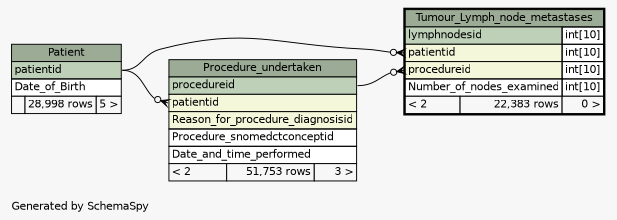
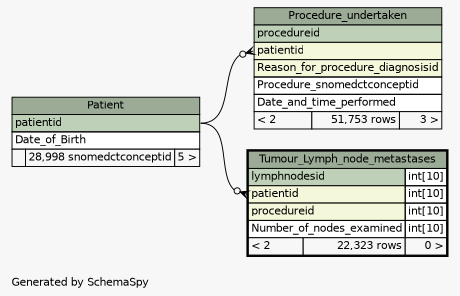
  digraph {
    bgcolor="#f7f7f7"
    fontname=Helvetica
    fontsize=11
    label="\nGenerated by SchemaSpy"
    labeljust=l
    nodesep=0.18
    rankdir=RL
    ranksep=0.46
    node [fontname=Helvetica fontsize=11 shape=plaintext]
    edge [arrowhead=none arrowsize=0.8 arrowtail=crowodot dir=back headport="patientid:e" tailport="patientid:w"]
    n1 [label=<     <TABLE BORDER="0" CELLBORDER="1" CELLSPACING="0" BGCOLOR="#ffffff">       <TR><TD COLSPAN="3" BGCOLOR="#9bab96" ALIGN="CENTER">Procedure_undertaken</TD></TR>       <TR><TD PORT="procedureid" COLSPAN="3" BGCOLOR="#bed1b8" ALIGN="LEFT">procedureid</TD></TR>       <TR><TD PORT="patientid" COLSPAN="3" BGCOLOR="#f4f7da" ALIGN="LEFT">patientid</TD></TR>       <TR><TD PORT="Reason_for_procedure_diagnosisid" COLSPAN="3" BGCOLOR="#f4f7da" ALIGN="LEFT">Reason_for_procedure_diagnosisid</TD></TR>       <TR><TD PORT="Procedure_snomedctconceptid" COLSPAN="3" ALIGN="LEFT">Procedure_snomedctconceptid</TD></TR>       <TR><TD PORT="Date_and_time_performed" COLSPAN="3" ALIGN="LEFT">Date_and_time_performed</TD></TR>       <TR><TD ALIGN="LEFT" BGCOLOR="#f7f7f7">&lt; 2</TD><TD ALIGN="RIGHT" BGCOLOR="#f7f7f7">51,753 rows</TD><TD ALIGN="RIGHT" BGCOLOR="#f7f7f7">3 &gt;</TD></TR>     </TABLE>>]
-   n2 [label=<     <TABLE BORDER="0" CELLBORDER="1" CELLSPACING="0" BGCOLOR="#ffffff">       <TR><TD COLSPAN="3" BGCOLOR="#9bab96" ALIGN="CENTER">Patient</TD></TR>       <TR><TD PORT="patientid" COLSPAN="3" BGCOLOR="#bed1b8" ALIGN="LEFT">patientid</TD></TR>       <TR><TD PORT="Date_of_Birth" COLSPAN="3" ALIGN="LEFT">Date_of_Birth</TD></TR>       <TR><TD ALIGN="LEFT" BGCOLOR="#f7f7f7">  </TD><TD ALIGN="RIGHT" BGCOLOR="#f7f7f7">28,998 rows</TD><TD ALIGN="RIGHT" BGCOLOR="#f7f7f7">5 &gt;</TD></TR>     </TABLE>>]
-   n3 [label=<     <TABLE BORDER="2" CELLBORDER="1" CELLSPACING="0" BGCOLOR="#ffffff">       <TR><TD COLSPAN="3" BGCOLOR="#9bab96" ALIGN="CENTER">Tumour_Lymph_node_metastases</TD></TR>       <TR><TD PORT="lymphnodesid" COLSPAN="2" BGCOLOR="#bed1b8" ALIGN="LEFT">lymphnodesid</TD><TD PORT="lymphnodesid.type" ALIGN="LEFT">int[10]</TD></TR>       <TR><TD PORT="patientid" COLSPAN="2" BGCOLOR="#f4f7da" ALIGN="LEFT">patientid</TD><TD PORT="patientid.type" ALIGN="LEFT">int[10]</TD></TR>       <TR><TD PORT="procedureid" COLSPAN="2" BGCOLOR="#f4f7da" ALIGN="LEFT">procedureid</TD><TD PORT="procedureid.type" ALIGN="LEFT">int[10]</TD></TR>       <TR><TD PORT="Number_of_nodes_examined" COLSPAN="2" ALIGN="LEFT">Number_of_nodes_examined</TD><TD PORT="Number_of_nodes_examined.type" ALIGN="LEFT">int[10]</TD></TR>       <TR><TD ALIGN="LEFT" BGCOLOR="#f7f7f7">&lt; 2</TD><TD ALIGN="RIGHT" BGCOLOR="#f7f7f7">22,383 rows</TD><TD ALIGN="RIGHT" BGCOLOR="#f7f7f7">0 &gt;</TD></TR>     </TABLE>>]
+   n2 [label=<     <TABLE BORDER="0" CELLBORDER="1" CELLSPACING="0" BGCOLOR="#ffffff">       <TR><TD COLSPAN="3" BGCOLOR="#9bab96" ALIGN="CENTER">Patient</TD></TR>       <TR><TD PORT="patientid" COLSPAN="3" BGCOLOR="#bed1b8" ALIGN="LEFT">patientid</TD></TR>       <TR><TD PORT="Date_of_Birth" COLSPAN="3" ALIGN="LEFT">Date_of_Birth</TD></TR>       <TR><TD ALIGN="LEFT" BGCOLOR="#f7f7f7">  </TD><TD ALIGN="RIGHT" BGCOLOR="#f7f7f7">28,998 snomedctconceptid</TD><TD ALIGN="RIGHT" BGCOLOR="#f7f7f7">5 &gt;</TD></TR>     </TABLE>>]
+   n3 [label=<     <TABLE BORDER="2" CELLBORDER="1" CELLSPACING="0" BGCOLOR="#ffffff">       <TR><TD COLSPAN="3" BGCOLOR="#9bab96" ALIGN="CENTER">Tumour_Lymph_node_metastases</TD></TR>       <TR><TD PORT="lymphnodesid" COLSPAN="2" BGCOLOR="#bed1b8" ALIGN="LEFT">lymphnodesid</TD><TD PORT="lymphnodesid.type" ALIGN="LEFT">int[10]</TD></TR>       <TR><TD PORT="patientid" COLSPAN="2" BGCOLOR="#f4f7da" ALIGN="LEFT">patientid</TD><TD PORT="patientid.type" ALIGN="LEFT">int[10]</TD></TR>       <TR><TD PORT="procedureid" COLSPAN="2" BGCOLOR="#f4f7da" ALIGN="LEFT">procedureid</TD><TD PORT="procedureid.type" ALIGN="LEFT">int[10]</TD></TR>       <TR><TD PORT="Number_of_nodes_examined" COLSPAN="2" ALIGN="LEFT">Number_of_nodes_examined</TD><TD PORT="Number_of_nodes_examined.type" ALIGN="LEFT">int[10]</TD></TR>       <TR><TD ALIGN="LEFT" BGCOLOR="#f7f7f7">&lt; 2</TD><TD ALIGN="RIGHT" BGCOLOR="#f7f7f7">22,323 rows</TD><TD ALIGN="RIGHT" BGCOLOR="#f7f7f7">0 &gt;</TD></TR>     </TABLE>>]
    n1 -> n2
-   n3 -> n1 [headport="procedureid:e" tailport="procedureid:w"]
    n3 -> n2
  }
